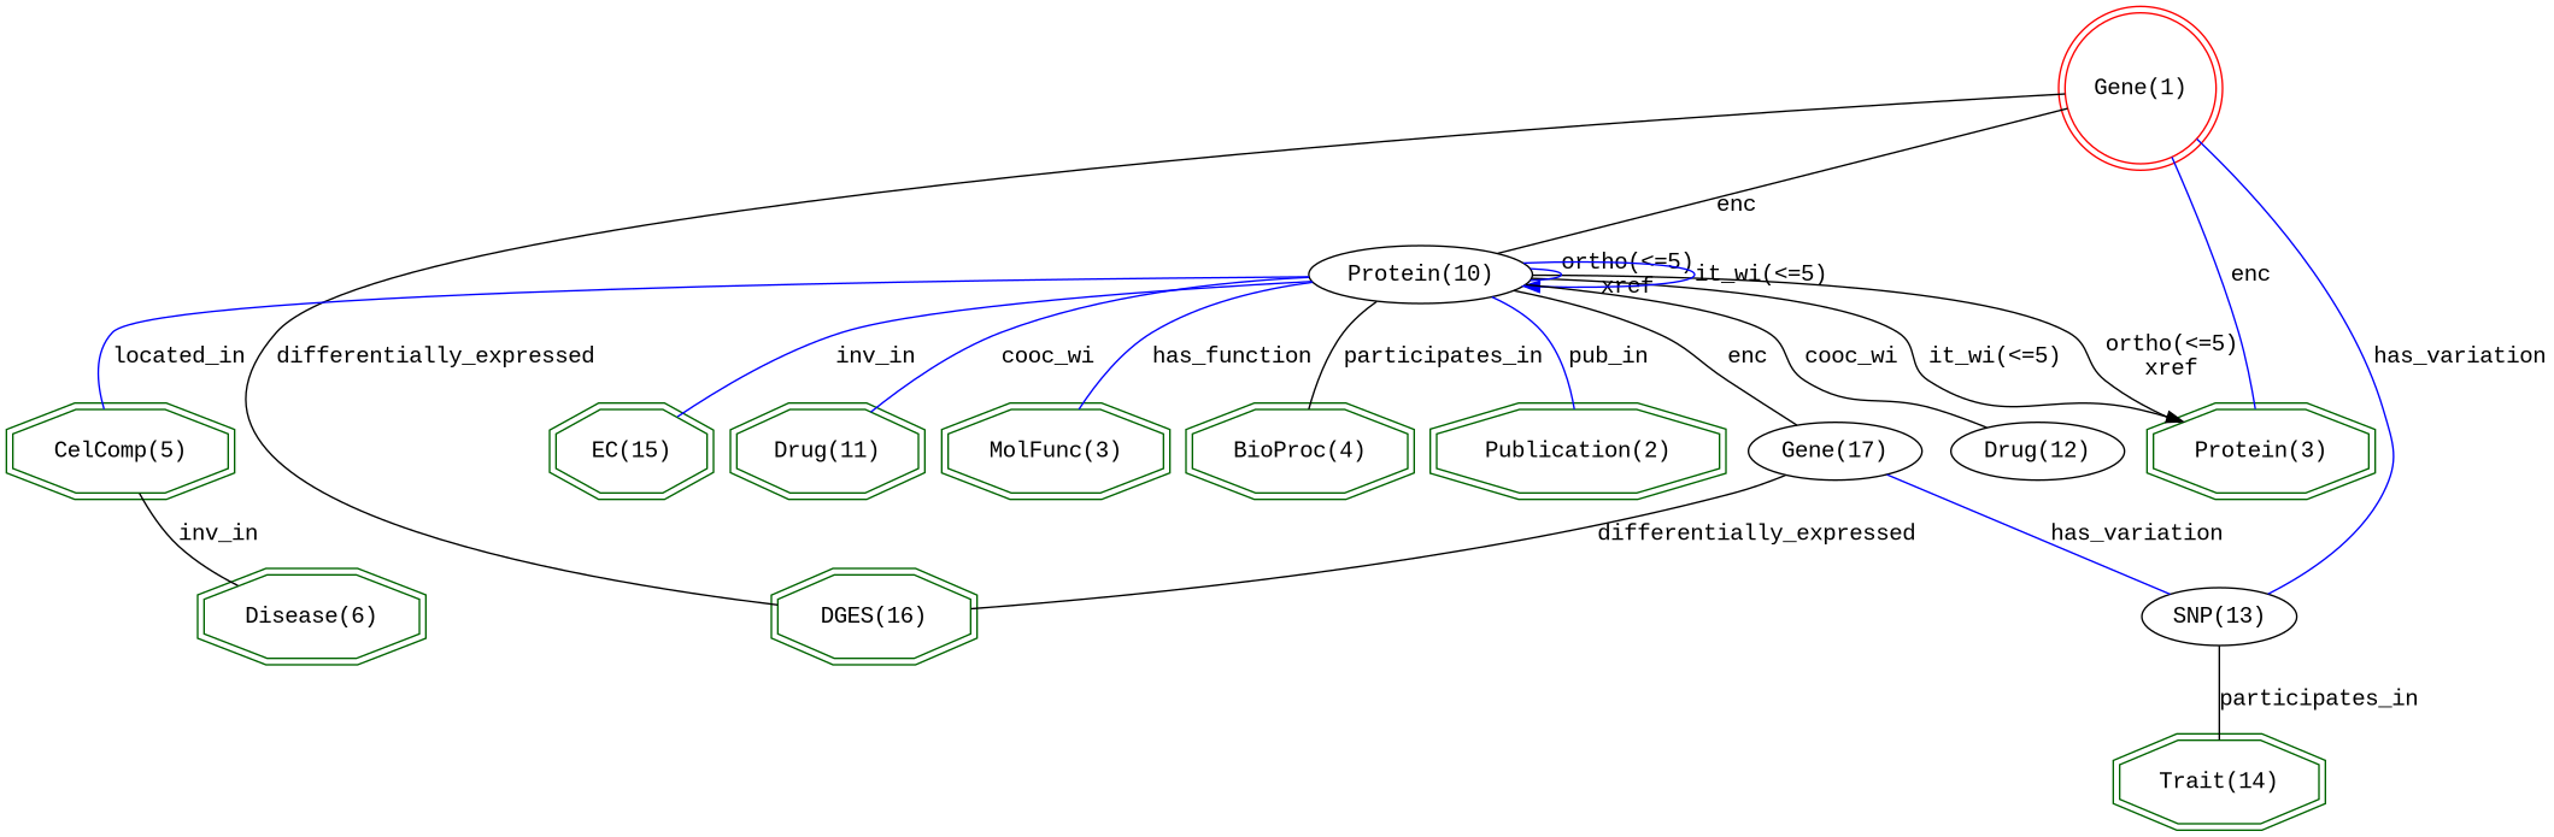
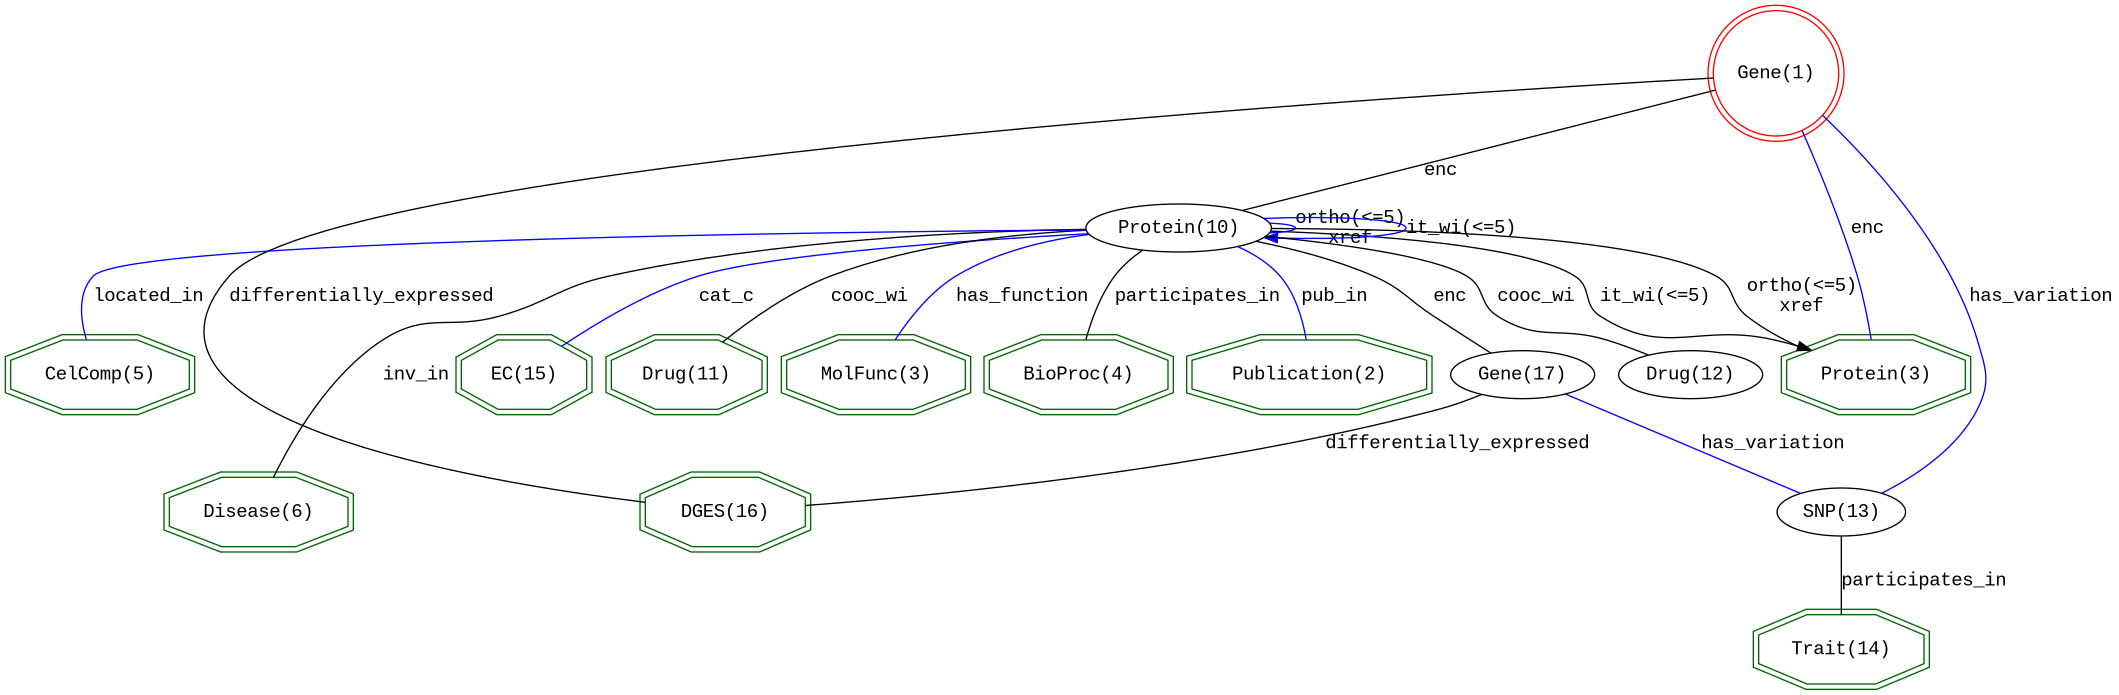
  digraph {
    fontname="Liberation Mono"
    rankdir=TB
    node [color=darkgreen fontname="Liberation Mono" shape=doubleoctagon]
    edge [arrowhead=none color=black fontname="Liberation Mono"]
    "DGES(16)" [height=0.61111 width=1.5523]
    "Trait(14)" [height=0.61111 width=1.3655]
    n3 [height=0.61111 label="Protein(3)" width=1.4931]
    "Gene(1)" [color=red height=1.1966 shape=doublecircle width=1.1966]
    "SNP(13)" [height=0.5 width=1.1406 color="" shape=""]
    "Protein(10)" [height=0.5 width=1.3996 color="" shape=""]
    "EC(15)" [height=0.61111 width=1.1977]
    "Drug(11)" [height=0.61111 width=1.3947]
    "MolFunc(3)" [height=0.61111 width=1.7]
    "Disease(6)" [height=0.61111 width=1.5519]
    "CelComp(5)" [height=0.61111 width=1.7443]
    "BioProc(4)" [height=0.61111 width=1.5966]
    "Publication(2)" [height=0.61111 width=1.9362]
    "Gene(17)" [height=0.5 width=1.2083 color="" shape=""]
    "Drug(12)" [height=0.5 width=1.1949 color="" shape=""]
    "Gene(1)" -> "DGES(16)" [label=differentially_expressed]
    "Gene(1)" -> n3 [color=blue label=enc]
    "Gene(1)" -> "SNP(13)" [color=blue label=has_variation]
    "Gene(1)" -> "Protein(10)" [label=enc]
    "SNP(13)" -> "Trait(14)" [label=participates_in]
    "Protein(10)" -> n3 [label="ortho(<=5)\nxref"]
    "Protein(10)" -> n3 [arrowhead=normal label="it_wi(<=5)"]
    "Protein(10)" -> "Protein(10)" [color=blue label="ortho(<=5)\nxref"]
    "Protein(10)" -> "Protein(10)" [arrowhead=normal color=blue label="it_wi(<=5)"]
-   "Protein(10)" -> "EC(15)" [color=blue label=inv_in]
-   "Protein(10)" -> "Drug(11)" [color=blue label=cooc_wi]
+   "Protein(10)" -> "EC(15)" [color=blue label=cat_c]
+   "Protein(10)" -> "Drug(11)" [label=cooc_wi]
    "Protein(10)" -> "MolFunc(3)" [color=blue label=has_function]
-   "CelComp(5)" -> "Disease(6)" [label=inv_in]
+   "Protein(10)" -> "Disease(6)" [label=inv_in]
    "Protein(10)" -> "CelComp(5)" [color=blue label=located_in]
    "Protein(10)" -> "BioProc(4)" [label=participates_in]
    "Protein(10)" -> "Publication(2)" [color=blue label=pub_in]
    "Protein(10)" -> "Gene(17)" [label=enc]
    "Protein(10)" -> "Drug(12)" [label=cooc_wi]
    "Gene(17)" -> "DGES(16)" [label=differentially_expressed]
    "Gene(17)" -> "SNP(13)" [color=blue label=has_variation]
  }
